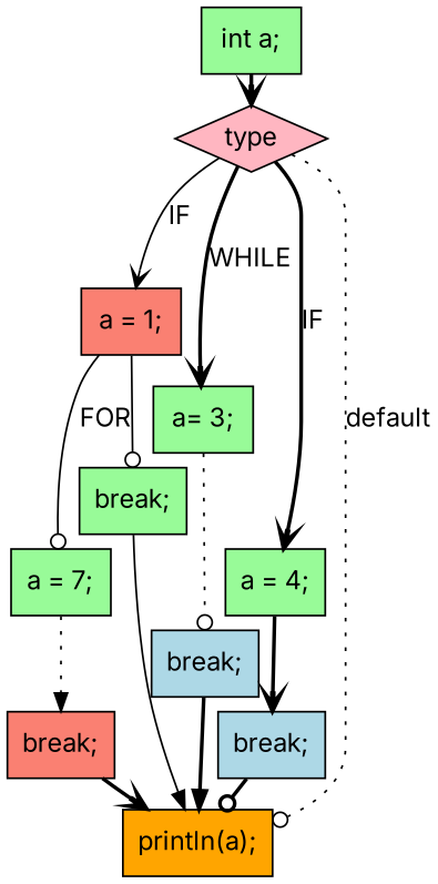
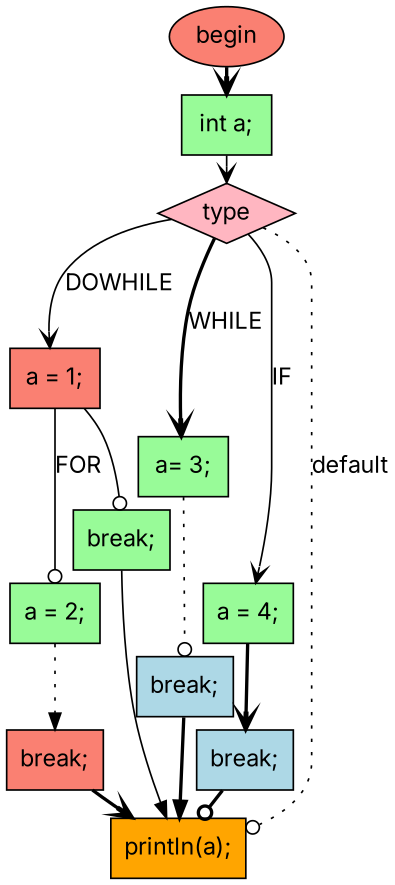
  digraph {
    fontname=Inter
    nodesep=0.1
    ranksep=0.1
    node [fillcolor=palegreen fontname=Inter shape=box style=filled]
    edge [arrowhead=vee fontname=Inter style=bold]
+   n1 [fillcolor=salmon label=begin shape=ellipse]
    n2 [label="int a;"]
    n3 [fillcolor=lightpink label=type shape=diamond]
    n4 [fillcolor=salmon label="a = 1;"]
    n5 [label="a= 3;"]
    n6 [label="a = 4;"]
    n7 [fillcolor=orange label="println(a);"]
-   n8 [label="a = 7;"]
+   n8 [label="a = 2;"]
    n9 [label="break;"]
    n10 [fillcolor=salmon label="break;"]
    n11 [fillcolor=lightblue label="break;"]
    n12 [fillcolor=lightblue label="break;"]
-   n2 -> n3
-   n3 -> n4 [label=IF minlen=1 style=solid]
+   n1 -> n2
+   n2 -> n3 [style=solid]
+   n3 -> n4 [label=DOWHILE minlen=1 style=solid]
    n3 -> n5 [label=WHILE minlen=3]
-   n3 -> n6 [label=IF minlen=4]
+   n3 -> n6 [label=IF minlen=4 style=solid]
    n3 -> n7 [arrowhead=odot label=default minlen=5 style=dotted]
    n4 -> n8 [arrowhead=odot label=FOR minlen=2 style=solid]
    n4 -> n9 [arrowhead=odot style=solid]
    n5 -> n11 [arrowhead=odot style=dotted]
    n6 -> n12
    n8 -> n10 [arrowhead=normal style=dotted]
    n9 -> n7 [arrowhead=normal style=solid]
    n10 -> n7
    n11 -> n7 [arrowhead=normal]
    n12 -> n7 [arrowhead=odot]
  }
